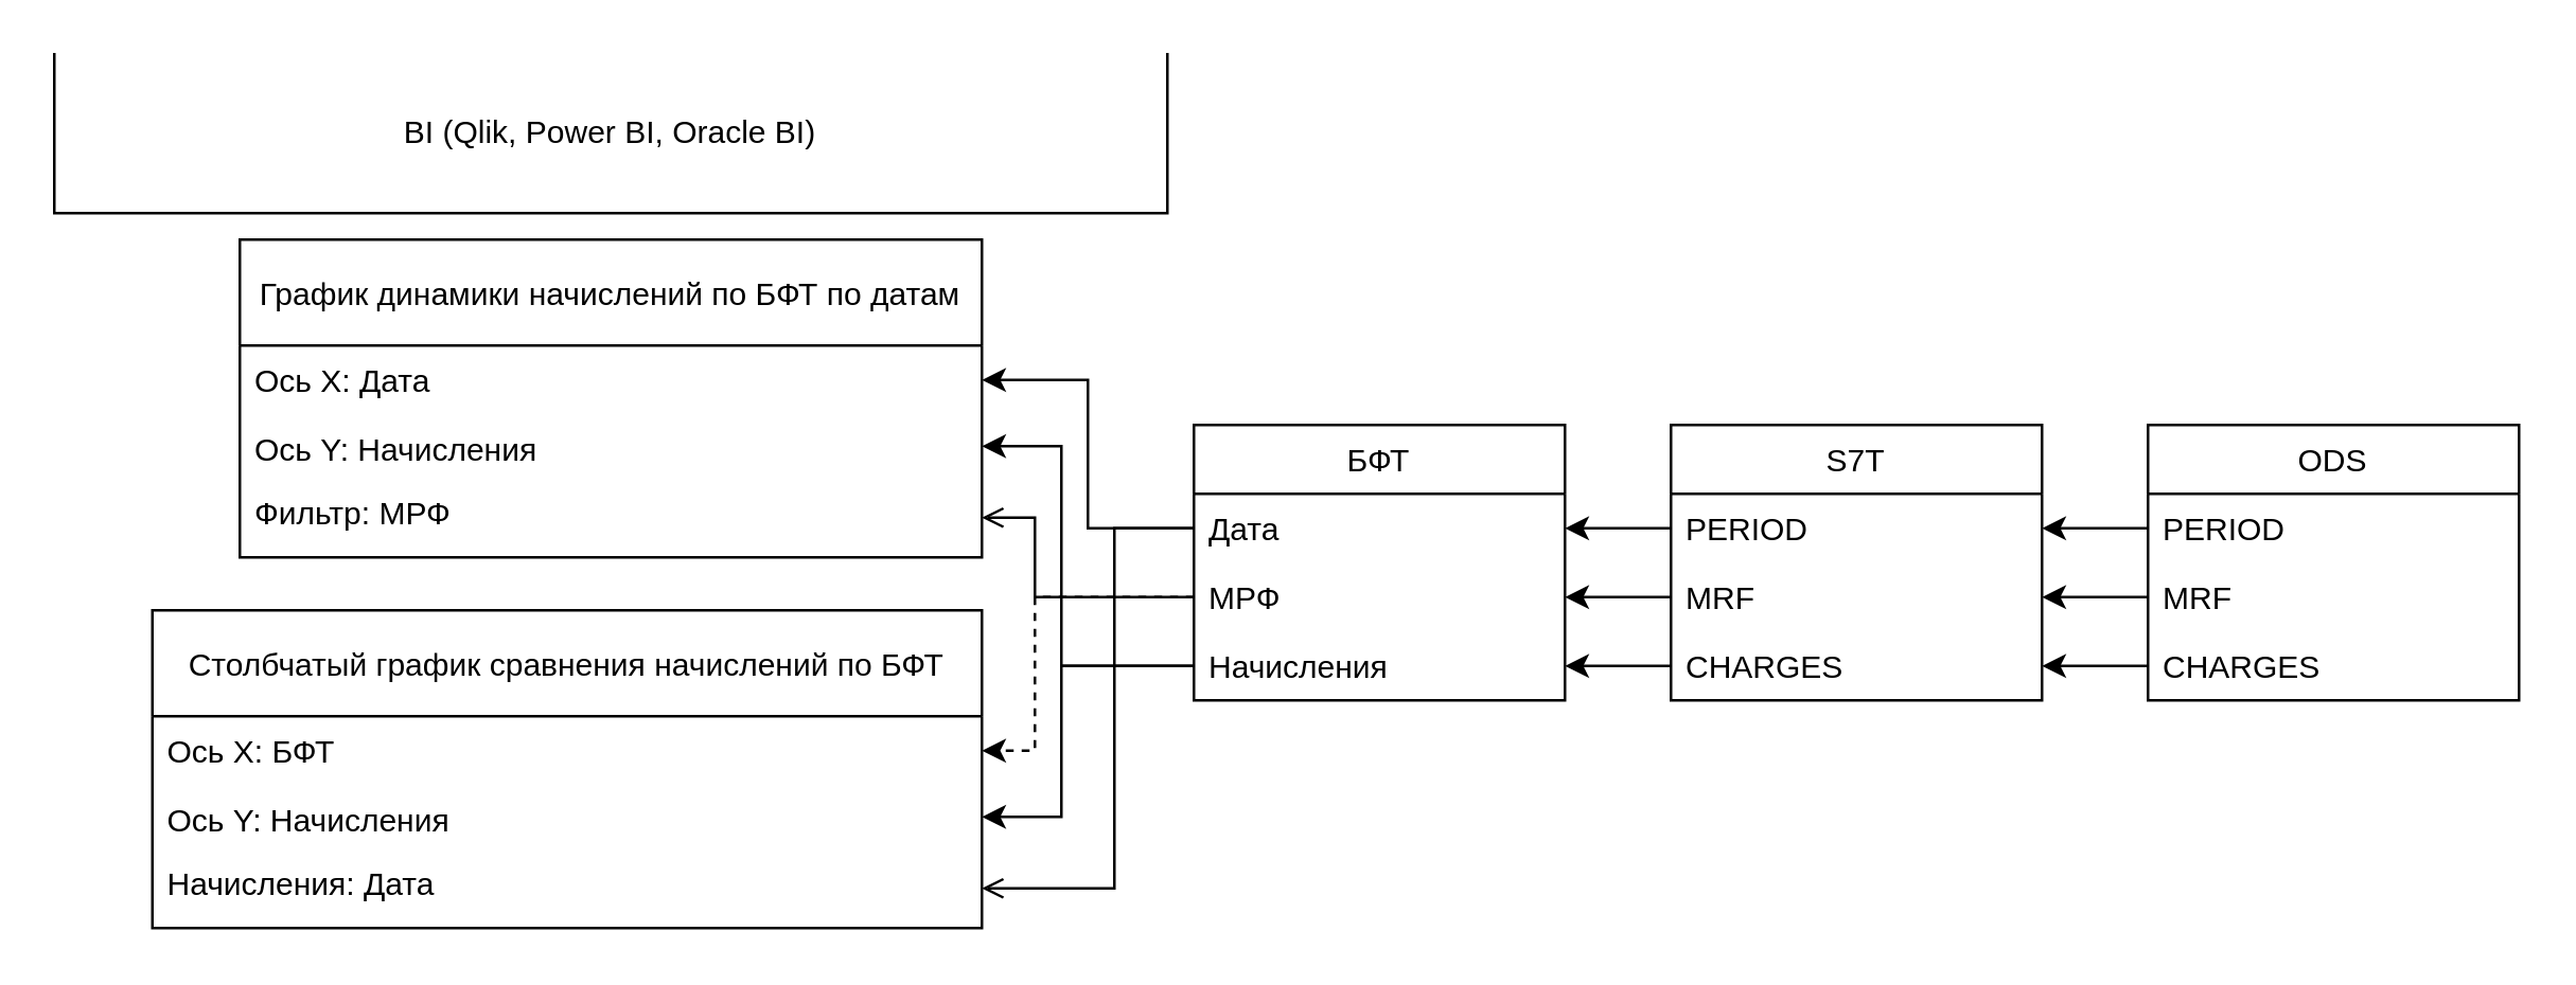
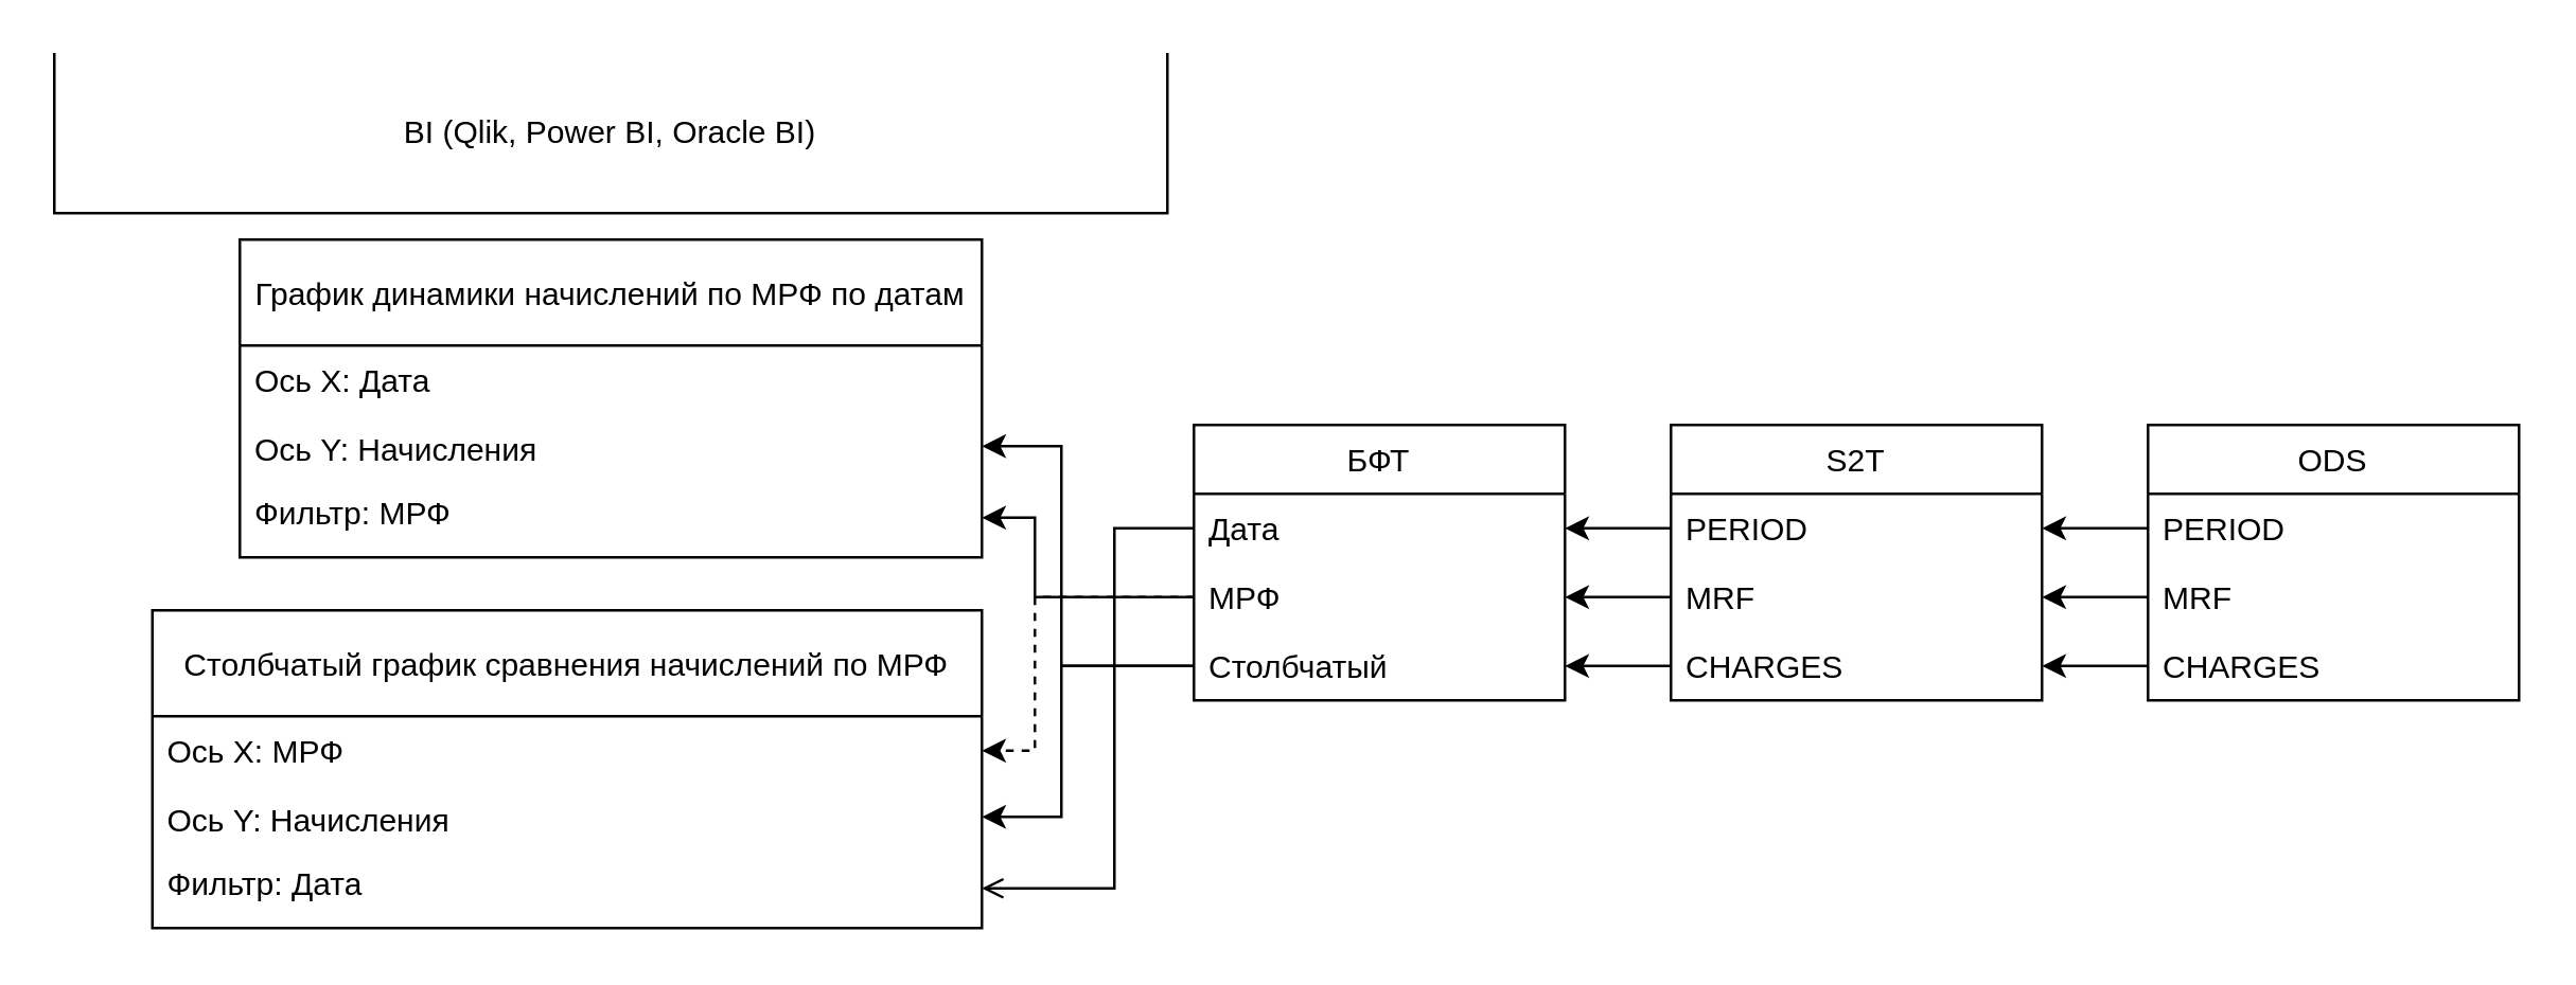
  <mxCell id="0" />
  <mxCell id="1" parent="0" />
  <mxCell id="2" style="edgeStyle=orthogonalEdgeStyle;rounded=0;orthogonalLoop=1;jettySize=auto;html=1;" edge="1" parent="1" source="9"><mxGeometry relative="1" as="geometry"><mxPoint x="770" y="199" as="targetPoint" /></mxGeometry></mxCell>
  <mxCell id="3" style="edgeStyle=orthogonalEdgeStyle;rounded=0;orthogonalLoop=1;jettySize=auto;html=1;" edge="1" parent="1" source="10"><mxGeometry relative="1" as="geometry"><mxPoint x="770" y="225" as="targetPoint" /></mxGeometry></mxCell>
  <mxCell id="4" style="edgeStyle=orthogonalEdgeStyle;rounded=0;orthogonalLoop=1;jettySize=auto;html=1;" edge="1" parent="1" source="11"><mxGeometry relative="1" as="geometry"><mxPoint x="770" y="251" as="targetPoint" /></mxGeometry></mxCell>
  <mxCell id="5" style="edgeStyle=orthogonalEdgeStyle;rounded=0;orthogonalLoop=1;jettySize=auto;html=1;" edge="1" parent="1" source="13" target="17"><mxGeometry relative="1" as="geometry" /></mxCell>
  <mxCell id="6" style="edgeStyle=orthogonalEdgeStyle;rounded=0;orthogonalLoop=1;jettySize=auto;html=1;" edge="1" parent="1" source="14" target="18"><mxGeometry relative="1" as="geometry" /></mxCell>
  <mxCell id="7" style="edgeStyle=orthogonalEdgeStyle;rounded=0;orthogonalLoop=1;jettySize=auto;html=1;" edge="1" parent="1" source="15" target="19"><mxGeometry relative="1" as="geometry" /></mxCell>
  <mxCell id="8" value="ODS" style="swimlane;fontStyle=0;childLayout=stackLayout;horizontal=1;startSize=26;fillColor=none;horizontalStack=0;resizeParent=1;resizeParentMax=0;resizeLast=0;collapsible=1;marginBottom=0;" vertex="1" parent="1"><mxGeometry x="810" y="160" width="140" height="104" as="geometry" /></mxCell>
  <mxCell id="9" value="PERIOD" style="text;strokeColor=none;fillColor=none;align=left;verticalAlign=top;spacingLeft=4;spacingRight=4;overflow=hidden;rotatable=0;points=[[0,0.5],[1,0.5]];portConstraint=eastwest;" vertex="1" parent="8"><mxGeometry y="26" width="140" height="26" as="geometry" /></mxCell>
  <mxCell id="10" value="MRF" style="text;strokeColor=none;fillColor=none;align=left;verticalAlign=top;spacingLeft=4;spacingRight=4;overflow=hidden;rotatable=0;points=[[0,0.5],[1,0.5]];portConstraint=eastwest;" vertex="1" parent="8"><mxGeometry y="52" width="140" height="26" as="geometry" /></mxCell>
  <mxCell id="11" value="CHARGES" style="text;strokeColor=none;fillColor=none;align=left;verticalAlign=top;spacingLeft=4;spacingRight=4;overflow=hidden;rotatable=0;points=[[0,0.5],[1,0.5]];portConstraint=eastwest;" vertex="1" parent="8"><mxGeometry y="78" width="140" height="26" as="geometry" /></mxCell>
- <mxCell id="12" value="S7T" style="swimlane;fontStyle=0;childLayout=stackLayout;horizontal=1;startSize=26;fillColor=none;horizontalStack=0;resizeParent=1;resizeParentMax=0;resizeLast=0;collapsible=1;marginBottom=0;" vertex="1" parent="1"><mxGeometry x="630" y="160" width="140" height="104" as="geometry" /></mxCell>
+ <mxCell id="12" value="S2T" style="swimlane;fontStyle=0;childLayout=stackLayout;horizontal=1;startSize=26;fillColor=none;horizontalStack=0;resizeParent=1;resizeParentMax=0;resizeLast=0;collapsible=1;marginBottom=0;" vertex="1" parent="1"><mxGeometry x="630" y="160" width="140" height="104" as="geometry" /></mxCell>
  <mxCell id="13" value="PERIOD" style="text;strokeColor=none;fillColor=none;align=left;verticalAlign=top;spacingLeft=4;spacingRight=4;overflow=hidden;rotatable=0;points=[[0,0.5],[1,0.5]];portConstraint=eastwest;" vertex="1" parent="12"><mxGeometry y="26" width="140" height="26" as="geometry" /></mxCell>
  <mxCell id="14" value="MRF" style="text;strokeColor=none;fillColor=none;align=left;verticalAlign=top;spacingLeft=4;spacingRight=4;overflow=hidden;rotatable=0;points=[[0,0.5],[1,0.5]];portConstraint=eastwest;" vertex="1" parent="12"><mxGeometry y="52" width="140" height="26" as="geometry" /></mxCell>
  <mxCell id="15" value="CHARGES" style="text;strokeColor=none;fillColor=none;align=left;verticalAlign=top;spacingLeft=4;spacingRight=4;overflow=hidden;rotatable=0;points=[[0,0.5],[1,0.5]];portConstraint=eastwest;" vertex="1" parent="12"><mxGeometry y="78" width="140" height="26" as="geometry" /></mxCell>
  <mxCell id="16" value="БФТ" style="swimlane;fontStyle=0;childLayout=stackLayout;horizontal=1;startSize=26;fillColor=none;horizontalStack=0;resizeParent=1;resizeParentMax=0;resizeLast=0;collapsible=1;marginBottom=0;" vertex="1" parent="1"><mxGeometry x="450" y="160" width="140" height="104" as="geometry" /></mxCell>
  <mxCell id="17" value="Дата" style="text;strokeColor=none;fillColor=none;align=left;verticalAlign=top;spacingLeft=4;spacingRight=4;overflow=hidden;rotatable=0;points=[[0,0.5],[1,0.5]];portConstraint=eastwest;" vertex="1" parent="16"><mxGeometry y="26" width="140" height="26" as="geometry" /></mxCell>
  <mxCell id="18" value="МРФ" style="text;strokeColor=none;fillColor=none;align=left;verticalAlign=top;spacingLeft=4;spacingRight=4;overflow=hidden;rotatable=0;points=[[0,0.5],[1,0.5]];portConstraint=eastwest;" vertex="1" parent="16"><mxGeometry y="52" width="140" height="26" as="geometry" /></mxCell>
- <mxCell id="19" value="Начисления" style="text;strokeColor=none;fillColor=none;align=left;verticalAlign=top;spacingLeft=4;spacingRight=4;overflow=hidden;rotatable=0;points=[[0,0.5],[1,0.5]];portConstraint=eastwest;" vertex="1" parent="16"><mxGeometry y="78" width="140" height="26" as="geometry" /></mxCell>
- <mxCell id="20" value="График динамики начислений по БФТ по датам" style="swimlane;fontStyle=0;childLayout=stackLayout;horizontal=1;startSize=40;fillColor=none;horizontalStack=0;resizeParent=1;resizeParentMax=0;resizeLast=0;collapsible=1;marginBottom=0;" vertex="1" parent="1"><mxGeometry x="90" y="90" width="280" height="120" as="geometry" /></mxCell>
+ <mxCell id="19" value="Столбчатый" style="text;strokeColor=none;fillColor=none;align=left;verticalAlign=top;spacingLeft=4;spacingRight=4;overflow=hidden;rotatable=0;points=[[0,0.5],[1,0.5]];portConstraint=eastwest;" vertex="1" parent="16"><mxGeometry y="78" width="140" height="26" as="geometry" /></mxCell>
+ <mxCell id="20" value="График динамики начислений по МРФ по датам" style="swimlane;fontStyle=0;childLayout=stackLayout;horizontal=1;startSize=40;fillColor=none;horizontalStack=0;resizeParent=1;resizeParentMax=0;resizeLast=0;collapsible=1;marginBottom=0;" vertex="1" parent="1"><mxGeometry x="90" y="90" width="280" height="120" as="geometry" /></mxCell>
  <mxCell id="21" value="Ось Х: Дата" style="text;strokeColor=none;fillColor=none;align=left;verticalAlign=top;spacingLeft=4;spacingRight=4;overflow=hidden;rotatable=0;points=[[0,0.5],[1,0.5]];portConstraint=eastwest;" vertex="1" parent="20"><mxGeometry y="40" width="280" height="26" as="geometry" /></mxCell>
  <mxCell id="22" value="Ось Y: Начисления" style="text;strokeColor=none;fillColor=none;align=left;verticalAlign=top;spacingLeft=4;spacingRight=4;overflow=hidden;rotatable=0;points=[[0,0.5],[1,0.5]];portConstraint=eastwest;" vertex="1" parent="20"><mxGeometry y="66" width="280" height="24" as="geometry" /></mxCell>
  <mxCell id="23" value="Фильтр: МРФ" style="text;strokeColor=none;fillColor=none;align=left;verticalAlign=top;spacingLeft=4;spacingRight=4;overflow=hidden;rotatable=0;points=[[0,0.5],[1,0.5]];portConstraint=eastwest;" vertex="1" parent="20"><mxGeometry y="90" width="280" height="30" as="geometry" /></mxCell>
- <mxCell id="24" value="Столбчатый график сравнения начислений по БФТ" style="swimlane;fontStyle=0;childLayout=stackLayout;horizontal=1;startSize=40;fillColor=none;horizontalStack=0;resizeParent=1;resizeParentMax=0;resizeLast=0;collapsible=1;marginBottom=0;" vertex="1" parent="1"><mxGeometry x="57" y="230" width="313" height="120" as="geometry" /></mxCell>
- <mxCell id="25" value="Ось Х: БФТ" style="text;strokeColor=none;fillColor=none;align=left;verticalAlign=top;spacingLeft=4;spacingRight=4;overflow=hidden;rotatable=0;points=[[0,0.5],[1,0.5]];portConstraint=eastwest;" vertex="1" parent="24"><mxGeometry y="40" width="313" height="26" as="geometry" /></mxCell>
+ <mxCell id="24" value="Столбчатый график сравнения начислений по МРФ" style="swimlane;fontStyle=0;childLayout=stackLayout;horizontal=1;startSize=40;fillColor=none;horizontalStack=0;resizeParent=1;resizeParentMax=0;resizeLast=0;collapsible=1;marginBottom=0;" vertex="1" parent="1"><mxGeometry x="57" y="230" width="313" height="120" as="geometry" /></mxCell>
+ <mxCell id="25" value="Ось Х: МРФ" style="text;strokeColor=none;fillColor=none;align=left;verticalAlign=top;spacingLeft=4;spacingRight=4;overflow=hidden;rotatable=0;points=[[0,0.5],[1,0.5]];portConstraint=eastwest;" vertex="1" parent="24"><mxGeometry y="40" width="313" height="26" as="geometry" /></mxCell>
  <mxCell id="26" value="Ось Y: Начисления" style="text;strokeColor=none;fillColor=none;align=left;verticalAlign=top;spacingLeft=4;spacingRight=4;overflow=hidden;rotatable=0;points=[[0,0.5],[1,0.5]];portConstraint=eastwest;" vertex="1" parent="24"><mxGeometry y="66" width="313" height="24" as="geometry" /></mxCell>
- <mxCell id="27" value="Начисления: Дата" style="text;strokeColor=none;fillColor=none;align=left;verticalAlign=top;spacingLeft=4;spacingRight=4;overflow=hidden;rotatable=0;points=[[0,0.5],[1,0.5]];portConstraint=eastwest;" vertex="1" parent="24"><mxGeometry y="90" width="313" height="30" as="geometry" /></mxCell>
- <mxCell id="28" style="edgeStyle=orthogonalEdgeStyle;rounded=0;orthogonalLoop=1;jettySize=auto;html=1;" edge="1" parent="1" source="17" target="21"><mxGeometry relative="1" as="geometry" /></mxCell>
+ <mxCell id="27" value="Фильтр: Дата" style="text;strokeColor=none;fillColor=none;align=left;verticalAlign=top;spacingLeft=4;spacingRight=4;overflow=hidden;rotatable=0;points=[[0,0.5],[1,0.5]];portConstraint=eastwest;" vertex="1" parent="24"><mxGeometry y="90" width="313" height="30" as="geometry" /></mxCell>
  <mxCell id="29" style="edgeStyle=orthogonalEdgeStyle;rounded=0;orthogonalLoop=1;jettySize=auto;html=1;entryX=1;entryY=0.5;entryDx=0;entryDy=0;" edge="1" parent="1" source="19" target="22"><mxGeometry relative="1" as="geometry"><Array as="points"><mxPoint x="400" y="251" /><mxPoint x="400" y="168" /></Array></mxGeometry></mxCell>
- <mxCell id="30" style="edgeStyle=orthogonalEdgeStyle;rounded=0;orthogonalLoop=1;jettySize=auto;html=1;entryX=1;entryY=0.5;entryDx=0;entryDy=0;endArrow=open;" edge="1" parent="1" source="18" target="23"><mxGeometry relative="1" as="geometry"><Array as="points"><mxPoint x="390" y="225" /><mxPoint x="390" y="195" /></Array></mxGeometry></mxCell>
+ <mxCell id="30" style="edgeStyle=orthogonalEdgeStyle;rounded=0;orthogonalLoop=1;jettySize=auto;html=1;entryX=1;entryY=0.5;entryDx=0;entryDy=0;" edge="1" parent="1" source="18" target="23"><mxGeometry relative="1" as="geometry"><Array as="points"><mxPoint x="390" y="225" /><mxPoint x="390" y="195" /></Array></mxGeometry></mxCell>
  <mxCell id="31" style="edgeStyle=orthogonalEdgeStyle;rounded=0;orthogonalLoop=1;jettySize=auto;html=1;entryX=1;entryY=0.5;entryDx=0;entryDy=0;endArrow=open;" edge="1" parent="1" source="17" target="27"><mxGeometry relative="1" as="geometry"><Array as="points"><mxPoint x="420" y="199" /><mxPoint x="420" y="335" /></Array></mxGeometry></mxCell>
  <mxCell id="32" style="edgeStyle=orthogonalEdgeStyle;rounded=0;orthogonalLoop=1;jettySize=auto;html=1;entryX=1;entryY=0.5;entryDx=0;entryDy=0;dashed=1;" edge="1" parent="1" source="18" target="25"><mxGeometry relative="1" as="geometry"><Array as="points"><mxPoint x="390" y="225" /><mxPoint x="390" y="283" /></Array></mxGeometry></mxCell>
  <mxCell id="33" style="edgeStyle=orthogonalEdgeStyle;rounded=0;orthogonalLoop=1;jettySize=auto;html=1;entryX=1;entryY=0.5;entryDx=0;entryDy=0;" edge="1" parent="1" source="19" target="26"><mxGeometry relative="1" as="geometry"><Array as="points"><mxPoint x="400" y="251" /><mxPoint x="400" y="308" /></Array></mxGeometry></mxCell>
  <mxCell id="34" value="BI (Qlik, Power BI, Oracle BI)" style="shape=partialRectangle;whiteSpace=wrap;html=1;bottom=1;right=1;left=1;top=0;fillColor=none;routingCenterX=-0.5;rotation=0;verticalAlign=middle;" vertex="1" parent="1"><mxGeometry x="20" y="20" width="420" height="60" as="geometry" /></mxCell>
